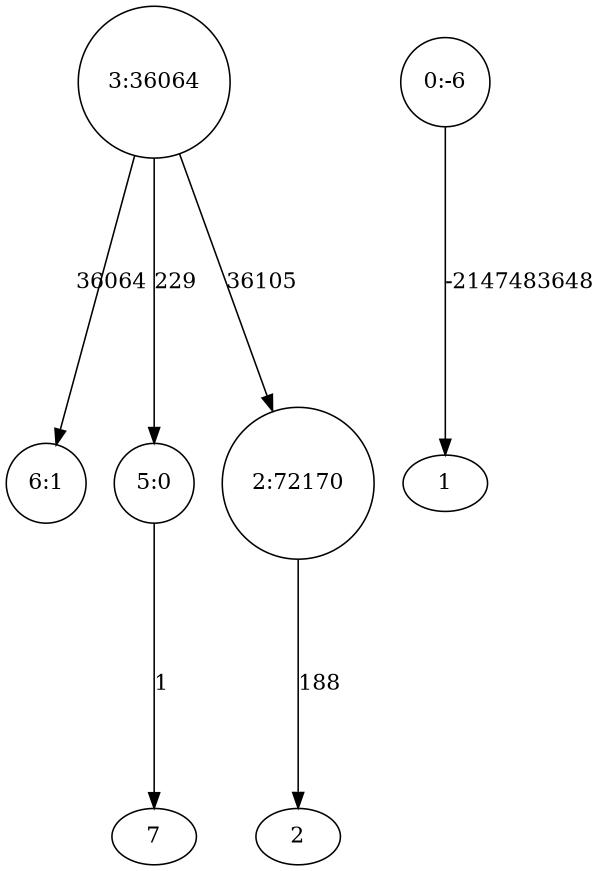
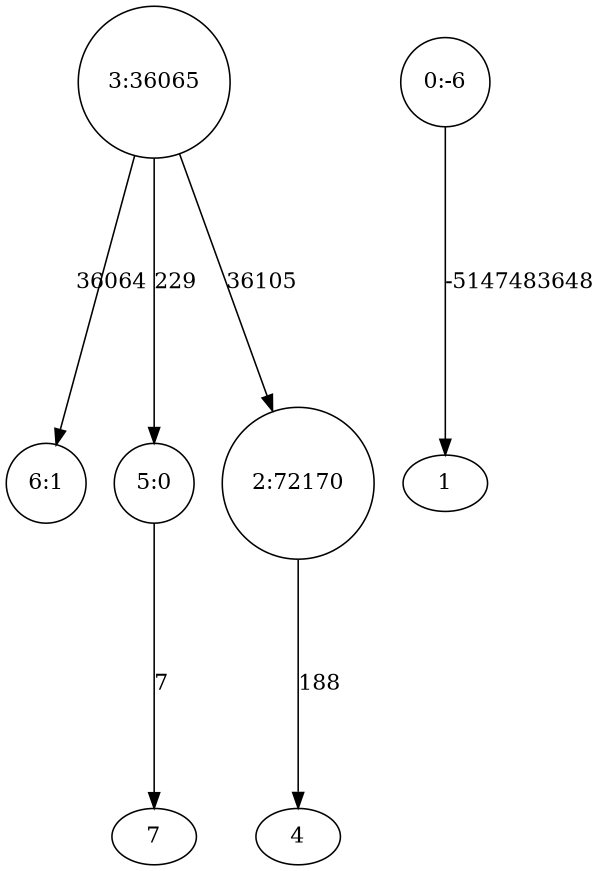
  digraph {
    rankdir=TB
    ranksep=2
    splines=line
    node [shape=circle]
    n1 [label="6:1"]
    7 [shape=""]
    n3 [label="5:0"]
-   n4 [label="3:36064"]
+   n4 [label="3:36065"]
    n5 [label="2:72170"]
-   4 [label=2 shape=""]
+   4 [shape=""]
    n7 [label="0:-6"]
    1 [shape=""]
-   n3 -> 7 [label=1]
+   n3 -> 7 [label=7]
    n4 -> n1 [label=36064]
    n4 -> n3 [label=229]
    n4 -> n5 [label=36105]
    n5 -> 4 [label=188]
-   n7 -> 1 [label=-2147483648]
+   n7 -> 1 [label=-5147483648]
  }
